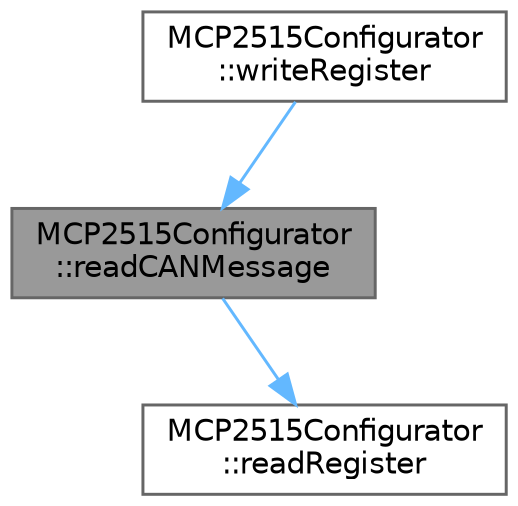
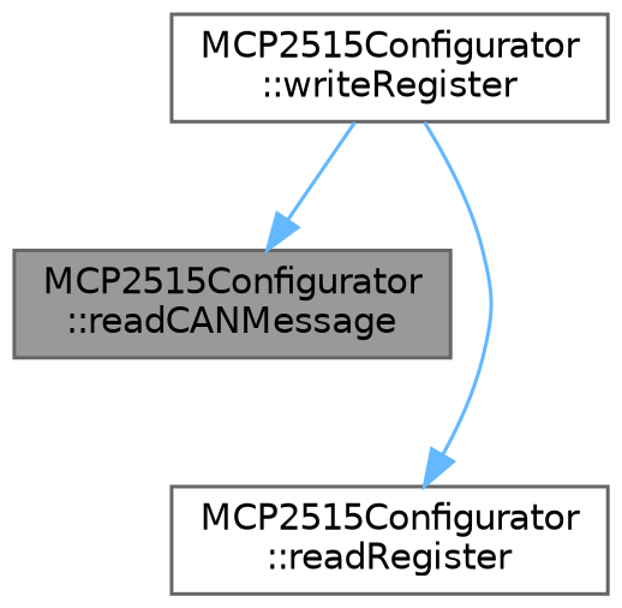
  digraph {
    rankdir=TB
    node [color=grey40 fillcolor=white fontname=Helvetica fontsize=10 shape=box style=filled]
    edge [color=steelblue1 fontname=Helvetica fontsize=10 labelfontname=Helvetica labelfontsize=10 style=solid]
    n1 [color=gray40 fillcolor=grey60 fontcolor=black height=0.2 label="MCP2515Configurator\l::readCANMessage" width=0.4]
    n2 [height=0.2 label="MCP2515Configurator\l::readRegister" width=0.4]
    n3 [height=0.2 label="MCP2515Configurator\l::writeRegister" width=0.4]
-   n1 -> n2
+   n3 -> n2
    n3 -> n1
  }
